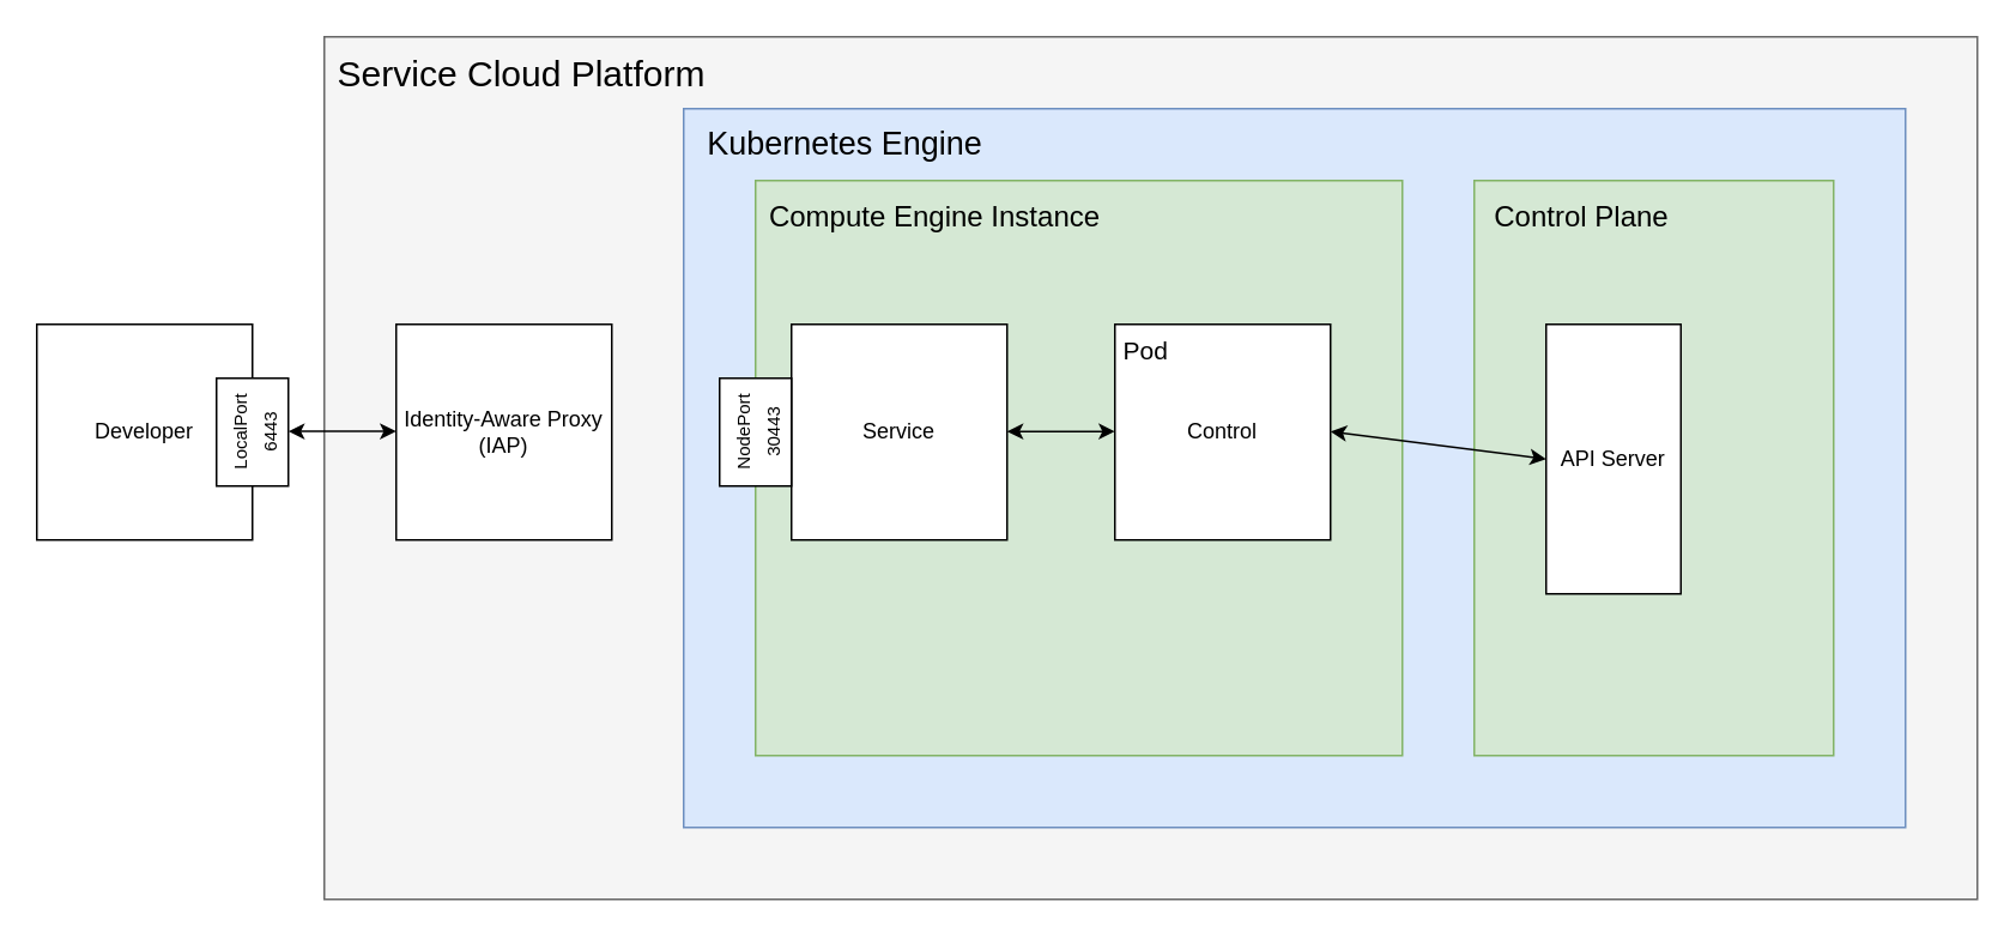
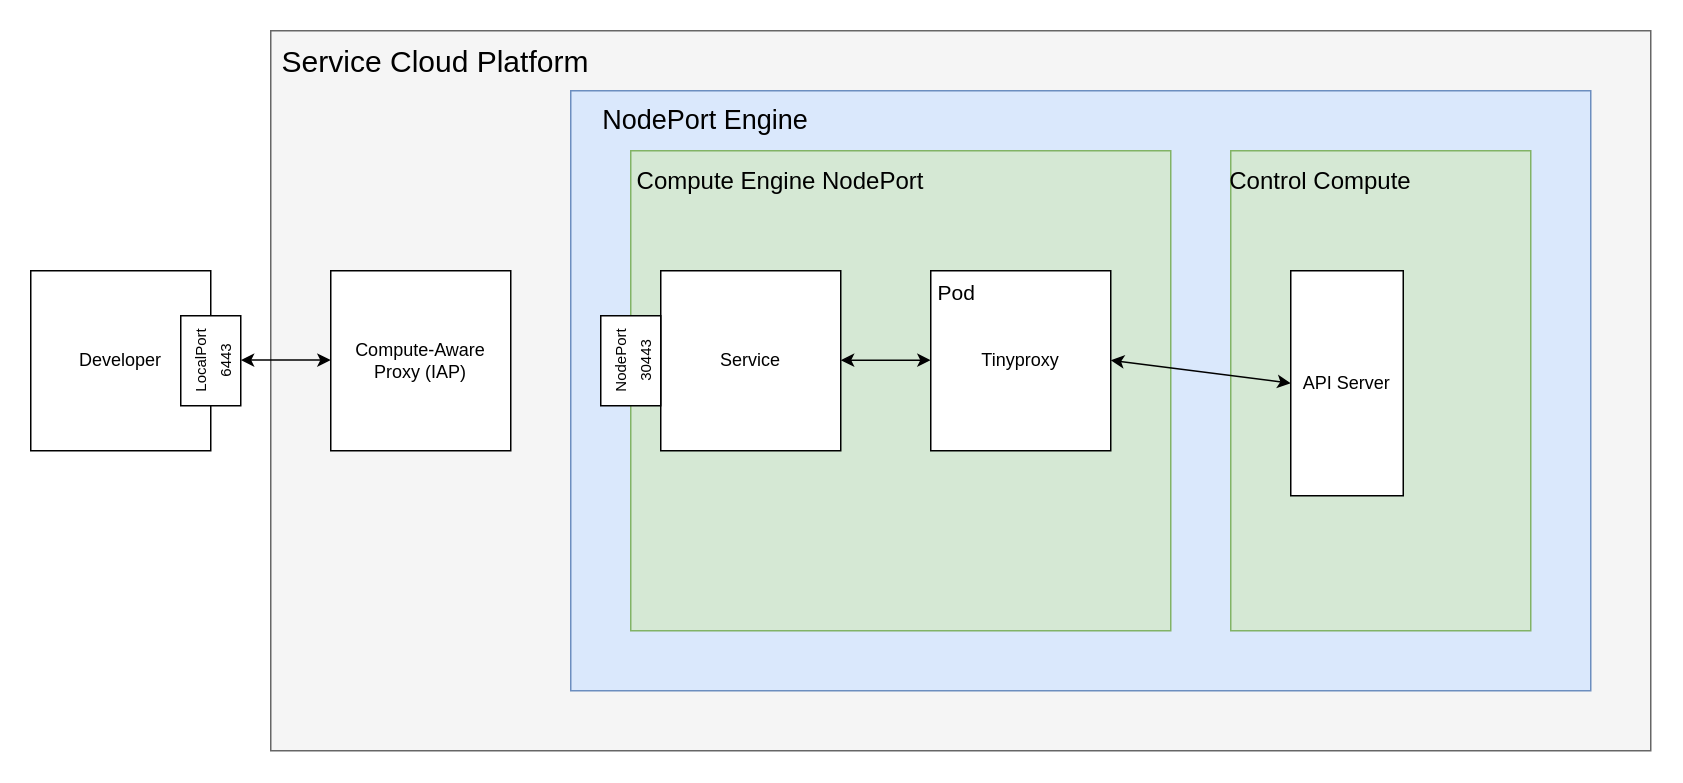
  <mxCell id="0" />
  <mxCell id="1" parent="0" />
  <mxCell id="2" value="" style="rounded=0;whiteSpace=wrap;html=1;fillColor=#f5f5f5;fontColor=#333333;strokeColor=#666666;" vertex="1" parent="1"><mxGeometry x="180" y="20" width="920" height="480" as="geometry" /></mxCell>
  <mxCell id="3" value="Developer" style="rounded=0;whiteSpace=wrap;html=1;" vertex="1" parent="1"><mxGeometry x="20" y="180" width="120" height="120" as="geometry" /></mxCell>
- <mxCell id="4" value="Identity-Aware Proxy (IAP)" style="whiteSpace=wrap;html=1;aspect=fixed;" vertex="1" parent="1"><mxGeometry x="220" y="180" width="120" height="120" as="geometry" /></mxCell>
+ <mxCell id="4" value="Compute-Aware Proxy (IAP)" style="whiteSpace=wrap;html=1;aspect=fixed;" vertex="1" parent="1"><mxGeometry x="220" y="180" width="120" height="120" as="geometry" /></mxCell>
  <mxCell id="5" value="" style="rounded=0;whiteSpace=wrap;html=1;fillColor=#dae8fc;strokeColor=#6c8ebf;" vertex="1" parent="1"><mxGeometry x="380" y="60" width="680" height="400" as="geometry" /></mxCell>
  <mxCell id="6" value="" style="rounded=0;whiteSpace=wrap;html=1;fillColor=#d5e8d4;strokeColor=#82b366;" vertex="1" parent="1"><mxGeometry x="420" y="100" width="360" height="320" as="geometry" /></mxCell>
- <mxCell id="7" value="Control" style="rounded=0;whiteSpace=wrap;html=1;" vertex="1" parent="1"><mxGeometry x="620" y="180" width="120" height="120" as="geometry" /></mxCell>
+ <mxCell id="7" value="Tinyproxy" style="rounded=0;whiteSpace=wrap;html=1;" vertex="1" parent="1"><mxGeometry x="620" y="180" width="120" height="120" as="geometry" /></mxCell>
  <mxCell id="8" value="&lt;font style=&quot;font-size: 20px&quot;&gt;Service Cloud Platform&lt;/font&gt;" style="text;html=1;strokeColor=none;fillColor=none;align=center;verticalAlign=middle;whiteSpace=wrap;rounded=0;" vertex="1" parent="1"><mxGeometry x="120" y="20" width="340" height="40" as="geometry" /></mxCell>
- <mxCell id="9" value="&lt;font style=&quot;font-size: 18px&quot;&gt;Kubernetes Engine&lt;/font&gt;" style="text;html=1;strokeColor=none;fillColor=none;align=center;verticalAlign=middle;whiteSpace=wrap;rounded=0;" vertex="1" parent="1"><mxGeometry x="300" y="60" width="340" height="40" as="geometry" /></mxCell>
- <mxCell id="10" value="&lt;font style=&quot;font-size: 16px&quot;&gt;&lt;font style=&quot;font-size: 16px&quot;&gt;Co&lt;/font&gt;&lt;font style=&quot;font-size: 16px&quot;&gt;m&lt;/font&gt;&lt;font style=&quot;font-size: 16px&quot;&gt;pute Engine Instance&lt;/font&gt;&lt;/font&gt;" style="text;html=1;strokeColor=none;fillColor=none;align=center;verticalAlign=middle;whiteSpace=wrap;rounded=0;" vertex="1" parent="1"><mxGeometry x="350" y="100" width="340" height="40" as="geometry" /></mxCell>
+ <mxCell id="9" value="&lt;font style=&quot;font-size: 18px&quot;&gt;NodePort Engine&lt;/font&gt;" style="text;html=1;strokeColor=none;fillColor=none;align=center;verticalAlign=middle;whiteSpace=wrap;rounded=0;" vertex="1" parent="1"><mxGeometry x="300" y="60" width="340" height="40" as="geometry" /></mxCell>
+ <mxCell id="10" value="&lt;font style=&quot;font-size: 16px&quot;&gt;&lt;font style=&quot;font-size: 16px&quot;&gt;Co&lt;/font&gt;&lt;font style=&quot;font-size: 16px&quot;&gt;m&lt;/font&gt;&lt;font style=&quot;font-size: 16px&quot;&gt;pute Engine NodePort&lt;/font&gt;&lt;/font&gt;" style="text;html=1;strokeColor=none;fillColor=none;align=center;verticalAlign=middle;whiteSpace=wrap;rounded=0;" vertex="1" parent="1"><mxGeometry x="350" y="100" width="340" height="40" as="geometry" /></mxCell>
  <mxCell id="11" value="&lt;font style=&quot;font-size: 14px&quot;&gt;Pod&lt;/font&gt;" style="text;html=1;strokeColor=none;fillColor=none;align=center;verticalAlign=middle;whiteSpace=wrap;rounded=0;" vertex="1" parent="1"><mxGeometry x="610" y="180" width="55" height="30" as="geometry" /></mxCell>
  <mxCell id="12" value="Service" style="rounded=0;whiteSpace=wrap;html=1;" vertex="1" parent="1"><mxGeometry x="440" y="180" width="120" height="120" as="geometry" /></mxCell>
  <mxCell id="13" value="&lt;span style=&quot;font-size: 10px&quot;&gt;NodePort&lt;br&gt;30443&lt;br&gt;&lt;/span&gt;" style="rounded=0;whiteSpace=wrap;html=1;fontSize=14;rotation=-90;" vertex="1" parent="1"><mxGeometry x="390" y="220" width="60" height="40" as="geometry" /></mxCell>
  <mxCell id="14" value="" style="rounded=0;whiteSpace=wrap;html=1;fontSize=10;fillColor=#d5e8d4;strokeColor=#82b366;" vertex="1" parent="1"><mxGeometry x="820" y="100" width="200" height="320" as="geometry" /></mxCell>
- <mxCell id="15" value="&lt;span style=&quot;font-size: 16px&quot;&gt;Control Plane&lt;/span&gt;" style="text;html=1;strokeColor=none;fillColor=none;align=center;verticalAlign=middle;whiteSpace=wrap;rounded=0;" vertex="1" parent="1"><mxGeometry x="710" y="100" width="340" height="40" as="geometry" /></mxCell>
+ <mxCell id="15" value="&lt;span style=&quot;font-size: 16px&quot;&gt;Control Compute&lt;/span&gt;" style="text;html=1;strokeColor=none;fillColor=none;align=center;verticalAlign=middle;whiteSpace=wrap;rounded=0;" vertex="1" parent="1"><mxGeometry x="710" y="100" width="340" height="40" as="geometry" /></mxCell>
  <mxCell id="16" value="API Server" style="rounded=0;whiteSpace=wrap;html=1;" vertex="1" parent="1"><mxGeometry x="860" y="180" width="75" height="150" as="geometry" /></mxCell>
  <mxCell id="17" value="" style="endArrow=classic;startArrow=classic;html=1;rounded=0;fontSize=10;entryX=0.5;entryY=0;entryDx=0;entryDy=0;exitX=1;exitY=0.5;exitDx=0;exitDy=0;" edge="1" parent="1"><mxGeometry width="50" height="50" relative="1" as="geometry"><mxPoint x="560" y="239.62" as="sourcePoint" /><mxPoint x="620" y="239.62" as="targetPoint" /></mxGeometry></mxCell>
  <mxCell id="18" value="" style="endArrow=classic;startArrow=classic;html=1;rounded=0;fontSize=10;entryX=0;entryY=0.5;entryDx=0;entryDy=0;exitX=1;exitY=0.5;exitDx=0;exitDy=0;" edge="1" parent="1" target="16"><mxGeometry width="50" height="50" relative="1" as="geometry"><mxPoint x="740" y="239.62" as="sourcePoint" /><mxPoint x="800" y="239.62" as="targetPoint" /></mxGeometry></mxCell>
  <mxCell id="19" value="&lt;span style=&quot;font-size: 10px&quot;&gt;LocalPort&lt;br&gt;6443&lt;br&gt;&lt;/span&gt;" style="rounded=0;whiteSpace=wrap;html=1;fontSize=14;rotation=-90;" vertex="1" parent="1"><mxGeometry x="110" y="220" width="60" height="40" as="geometry" /></mxCell>
  <mxCell id="20" value="" style="endArrow=classic;startArrow=classic;html=1;rounded=0;fontSize=10;entryX=0.5;entryY=0;entryDx=0;entryDy=0;exitX=1;exitY=0.5;exitDx=0;exitDy=0;" edge="1" parent="1"><mxGeometry width="50" height="50" relative="1" as="geometry"><mxPoint x="160" y="239.58" as="sourcePoint" /><mxPoint x="220" y="239.58" as="targetPoint" /></mxGeometry></mxCell>
